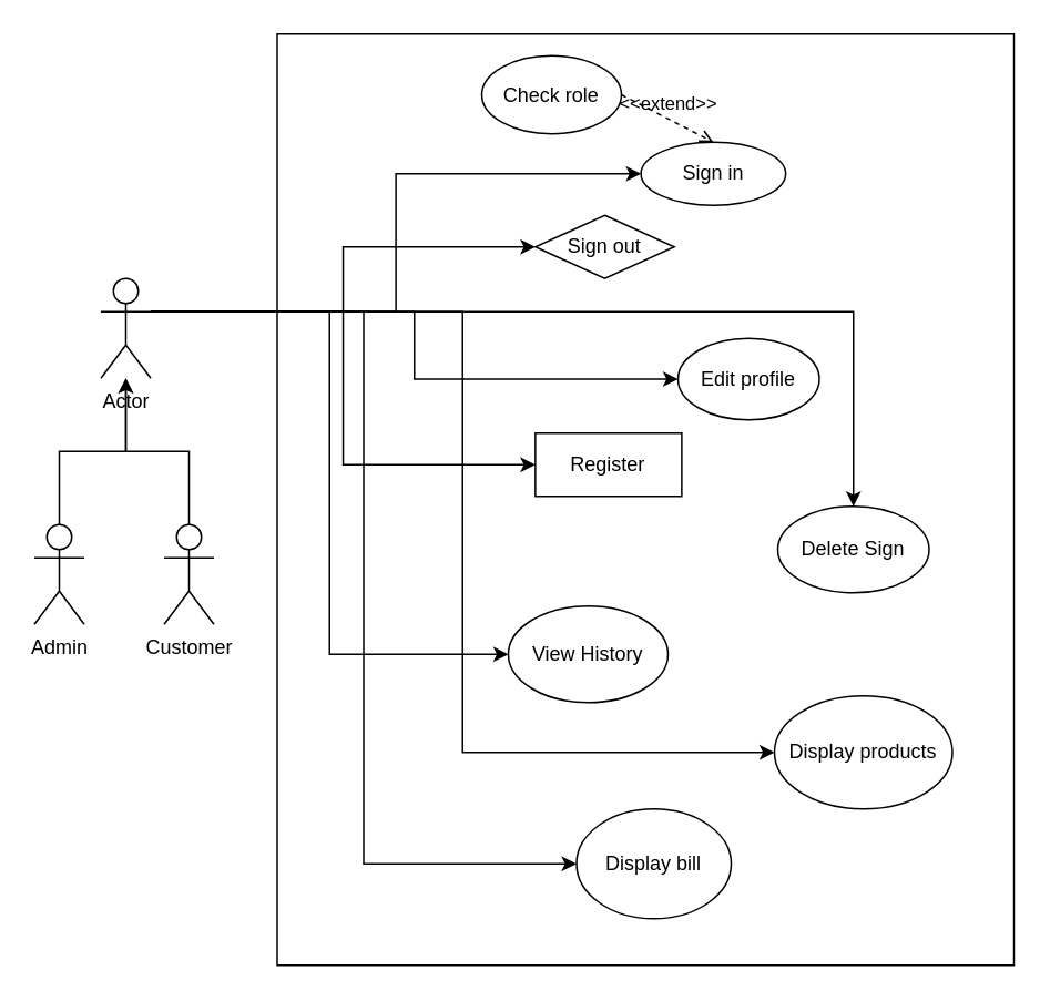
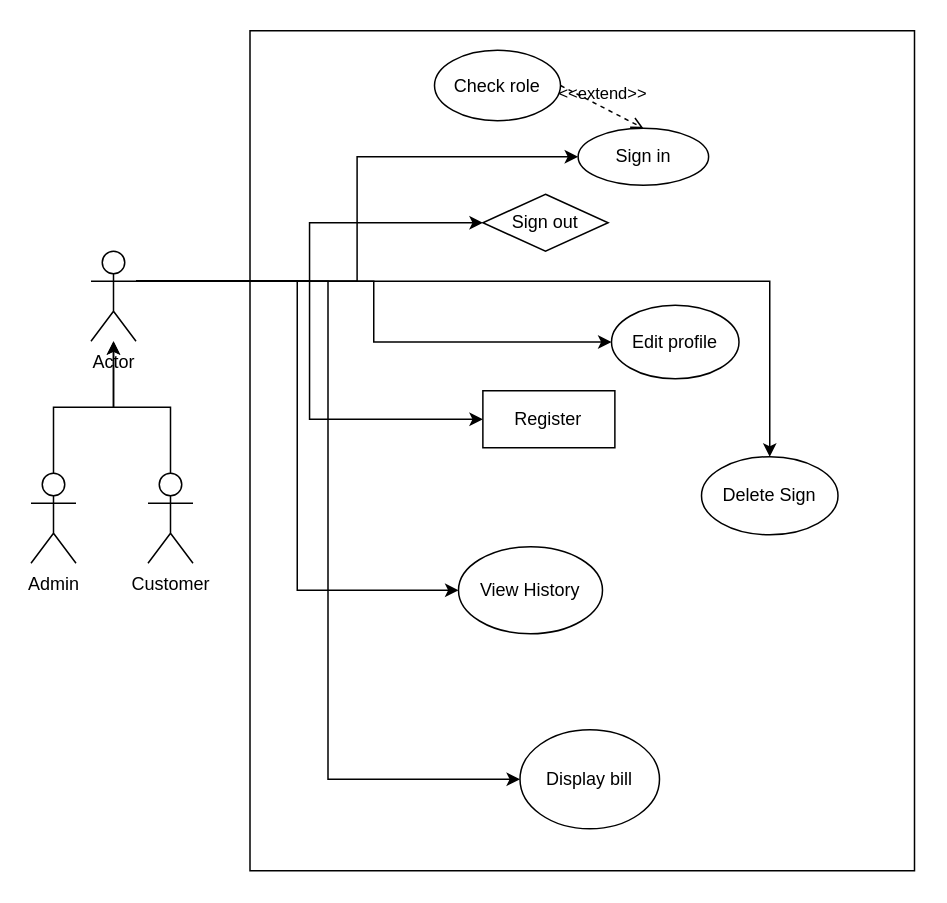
  <mxCell id="0" />
  <mxCell id="1" parent="0" />
  <mxCell id="2" value="" style="rounded=0;whiteSpace=wrap;html=1;" vertex="1" parent="1"><mxGeometry x="166" y="20" width="443" height="560" as="geometry" /></mxCell>
  <mxCell id="3" style="edgeStyle=orthogonalEdgeStyle;rounded=0;orthogonalLoop=1;jettySize=auto;html=1;exitX=0.5;exitY=0;exitDx=0;exitDy=0;exitPerimeter=0;" edge="1" parent="1" source="4" target="24"><mxGeometry relative="1" as="geometry" /></mxCell>
  <mxCell id="4" value="Admin" style="shape=umlActor;verticalLabelPosition=bottom;verticalAlign=top;html=1;outlineConnect=0;" vertex="1" parent="1"><mxGeometry x="20" y="315" width="30" height="60" as="geometry" /></mxCell>
  <mxCell id="5" style="edgeStyle=orthogonalEdgeStyle;rounded=0;orthogonalLoop=1;jettySize=auto;html=1;exitX=0.5;exitY=0;exitDx=0;exitDy=0;exitPerimeter=0;" edge="1" parent="1" source="6" target="24"><mxGeometry relative="1" as="geometry" /></mxCell>
  <mxCell id="6" value="Customer" style="shape=umlActor;verticalLabelPosition=bottom;verticalAlign=top;html=1;outlineConnect=0;" vertex="1" parent="1"><mxGeometry x="98" y="315" width="30" height="60" as="geometry" /></mxCell>
  <mxCell id="7" value="Sign in" style="ellipse;whiteSpace=wrap;html=1;" vertex="1" parent="1"><mxGeometry x="384.75" y="85" width="87" height="38" as="geometry" /></mxCell>
  <mxCell id="8" value="Register" style="whiteSpace=wrap;html=1;rounded=0;" vertex="1" parent="1"><mxGeometry x="321.25" y="260" width="88" height="38" as="geometry" /></mxCell>
  <mxCell id="9" value="Sign out" style="rhombus;whiteSpace=wrap;html=1;" vertex="1" parent="1"><mxGeometry x="321.25" y="129" width="83.5" height="38" as="geometry" /></mxCell>
- <mxCell id="10" value="Display products" style="ellipse;whiteSpace=wrap;html=1;" vertex="1" parent="1"><mxGeometry x="465" y="418" width="107" height="68" as="geometry" /></mxCell>
  <mxCell id="11" value="View History" style="ellipse;whiteSpace=wrap;html=1;" vertex="1" parent="1"><mxGeometry x="305" y="364" width="96" height="58" as="geometry" /></mxCell>
  <mxCell id="12" value="Display bill" style="ellipse;whiteSpace=wrap;html=1;" vertex="1" parent="1"><mxGeometry x="346" y="486" width="93" height="66" as="geometry" /></mxCell>
  <mxCell id="13" value="Edit profile" style="ellipse;whiteSpace=wrap;html=1;" vertex="1" parent="1"><mxGeometry x="407" y="203" width="85" height="49" as="geometry" /></mxCell>
  <mxCell id="14" value="Delete Sign" style="ellipse;whiteSpace=wrap;html=1;" vertex="1" parent="1"><mxGeometry x="467" y="304" width="91" height="52" as="geometry" /></mxCell>
  <mxCell id="15" value="Check role" style="ellipse;whiteSpace=wrap;html=1;" vertex="1" parent="1"><mxGeometry x="289" y="33" width="84" height="47" as="geometry" /></mxCell>
  <mxCell id="16" style="edgeStyle=orthogonalEdgeStyle;rounded=0;orthogonalLoop=1;jettySize=auto;html=1;exitX=1;exitY=0.333;exitDx=0;exitDy=0;exitPerimeter=0;entryX=0;entryY=0.5;entryDx=0;entryDy=0;" edge="1" parent="1" source="24" target="7"><mxGeometry relative="1" as="geometry" /></mxCell>
  <mxCell id="17" style="edgeStyle=orthogonalEdgeStyle;rounded=0;orthogonalLoop=1;jettySize=auto;html=1;exitX=1;exitY=0.333;exitDx=0;exitDy=0;exitPerimeter=0;entryX=0;entryY=0.5;entryDx=0;entryDy=0;" edge="1" parent="1" source="24" target="9"><mxGeometry relative="1" as="geometry" /></mxCell>
  <mxCell id="18" style="edgeStyle=orthogonalEdgeStyle;rounded=0;orthogonalLoop=1;jettySize=auto;html=1;exitX=1;exitY=0.333;exitDx=0;exitDy=0;exitPerimeter=0;entryX=0;entryY=0.5;entryDx=0;entryDy=0;" edge="1" parent="1" source="24" target="13"><mxGeometry relative="1" as="geometry" /></mxCell>
  <mxCell id="19" style="edgeStyle=orthogonalEdgeStyle;rounded=0;orthogonalLoop=1;jettySize=auto;html=1;exitX=1;exitY=0.333;exitDx=0;exitDy=0;exitPerimeter=0;entryX=0;entryY=0.5;entryDx=0;entryDy=0;" edge="1" parent="1" source="24" target="8"><mxGeometry relative="1" as="geometry" /></mxCell>
  <mxCell id="20" style="edgeStyle=orthogonalEdgeStyle;rounded=0;orthogonalLoop=1;jettySize=auto;html=1;exitX=1;exitY=0.333;exitDx=0;exitDy=0;exitPerimeter=0;" edge="1" parent="1" source="24" target="14"><mxGeometry relative="1" as="geometry" /></mxCell>
  <mxCell id="21" style="edgeStyle=orthogonalEdgeStyle;rounded=0;orthogonalLoop=1;jettySize=auto;html=1;exitX=1;exitY=0.333;exitDx=0;exitDy=0;exitPerimeter=0;entryX=0;entryY=0.5;entryDx=0;entryDy=0;" edge="1" parent="1" source="24" target="11"><mxGeometry relative="1" as="geometry" /></mxCell>
- <mxCell id="22" style="edgeStyle=orthogonalEdgeStyle;rounded=0;orthogonalLoop=1;jettySize=auto;html=1;exitX=1;exitY=0.333;exitDx=0;exitDy=0;exitPerimeter=0;entryX=0;entryY=0.5;entryDx=0;entryDy=0;" edge="1" parent="1" source="24" target="10"><mxGeometry relative="1" as="geometry" /></mxCell>
  <mxCell id="23" style="edgeStyle=orthogonalEdgeStyle;rounded=0;orthogonalLoop=1;jettySize=auto;html=1;exitX=1;exitY=0.333;exitDx=0;exitDy=0;exitPerimeter=0;entryX=0;entryY=0.5;entryDx=0;entryDy=0;" edge="1" parent="1" source="24" target="12"><mxGeometry relative="1" as="geometry" /></mxCell>
  <mxCell id="24" value="Actor" style="shape=umlActor;verticalLabelPosition=bottom;verticalAlign=top;html=1;outlineConnect=0;" vertex="1" parent="1"><mxGeometry x="60" y="167" width="30" height="60" as="geometry" /></mxCell>
  <mxCell id="25" value="&amp;lt;&amp;lt;extend&amp;gt;&amp;gt;" style="html=1;verticalAlign=bottom;labelBackgroundColor=none;endArrow=open;endFill=0;dashed=1;rounded=0;exitX=1;exitY=0.5;exitDx=0;exitDy=0;entryX=0.5;entryY=0;entryDx=0;entryDy=0;" edge="1" parent="1" source="15" target="7"><mxGeometry width="160" relative="1" as="geometry"><mxPoint x="313" y="314" as="sourcePoint" /><mxPoint x="473" y="314" as="targetPoint" /></mxGeometry></mxCell>
